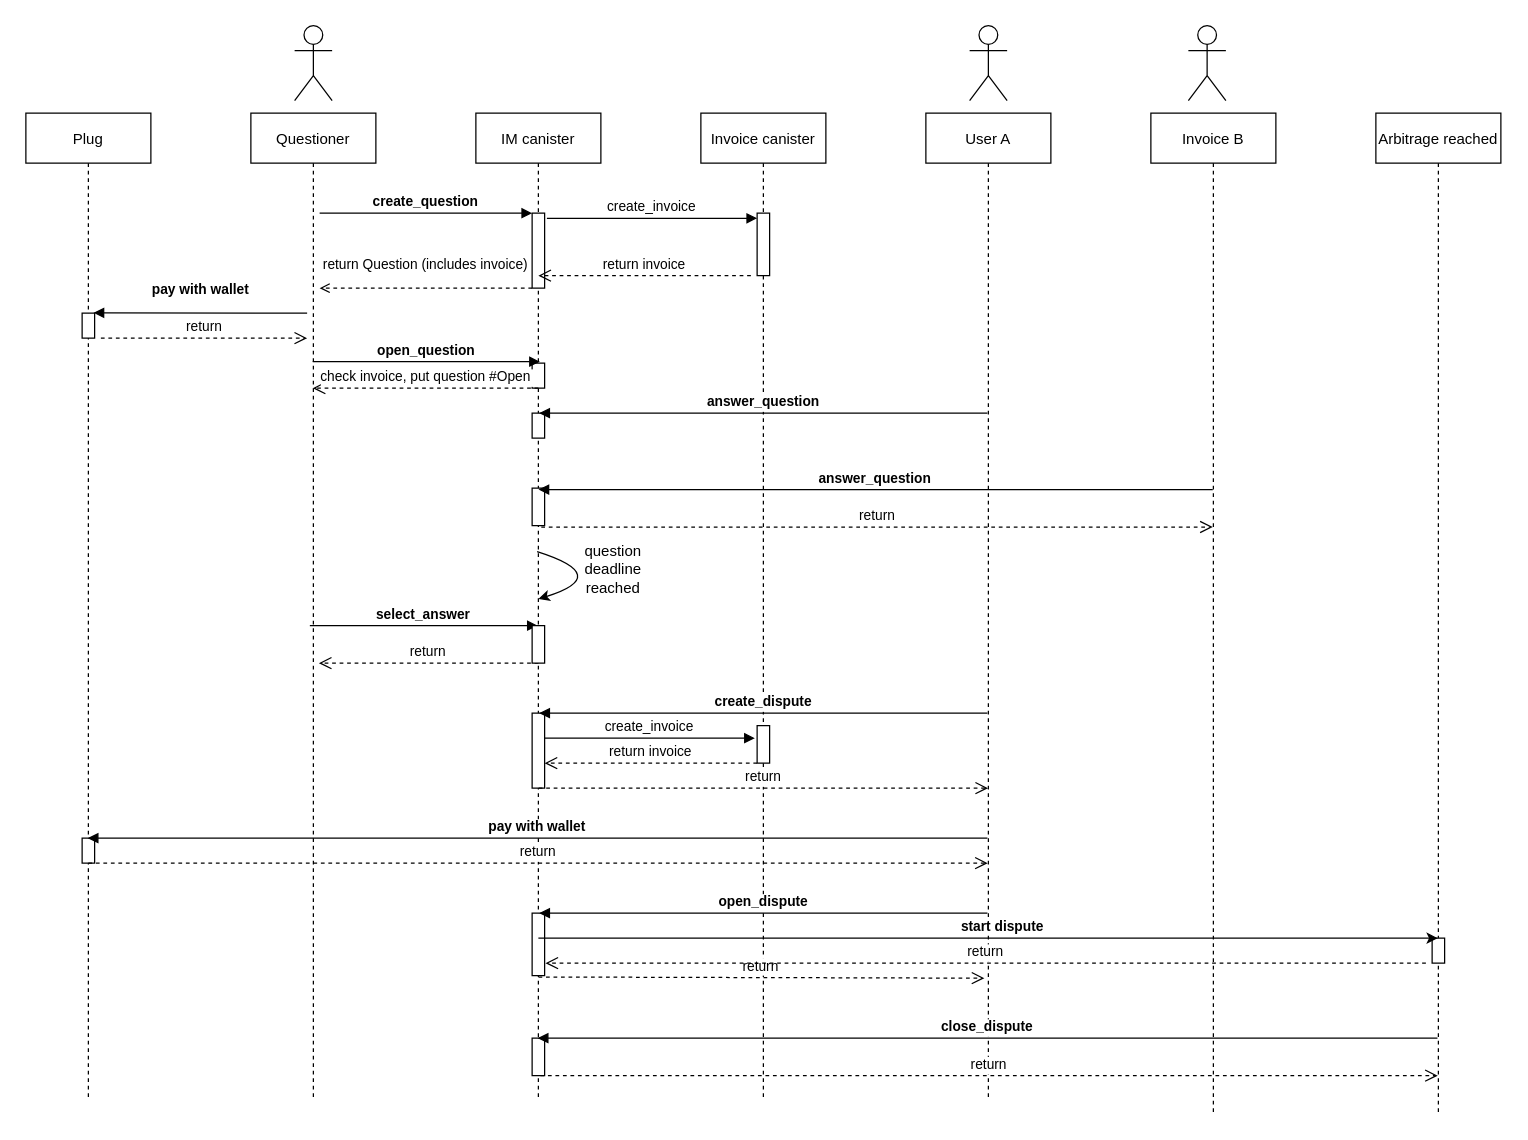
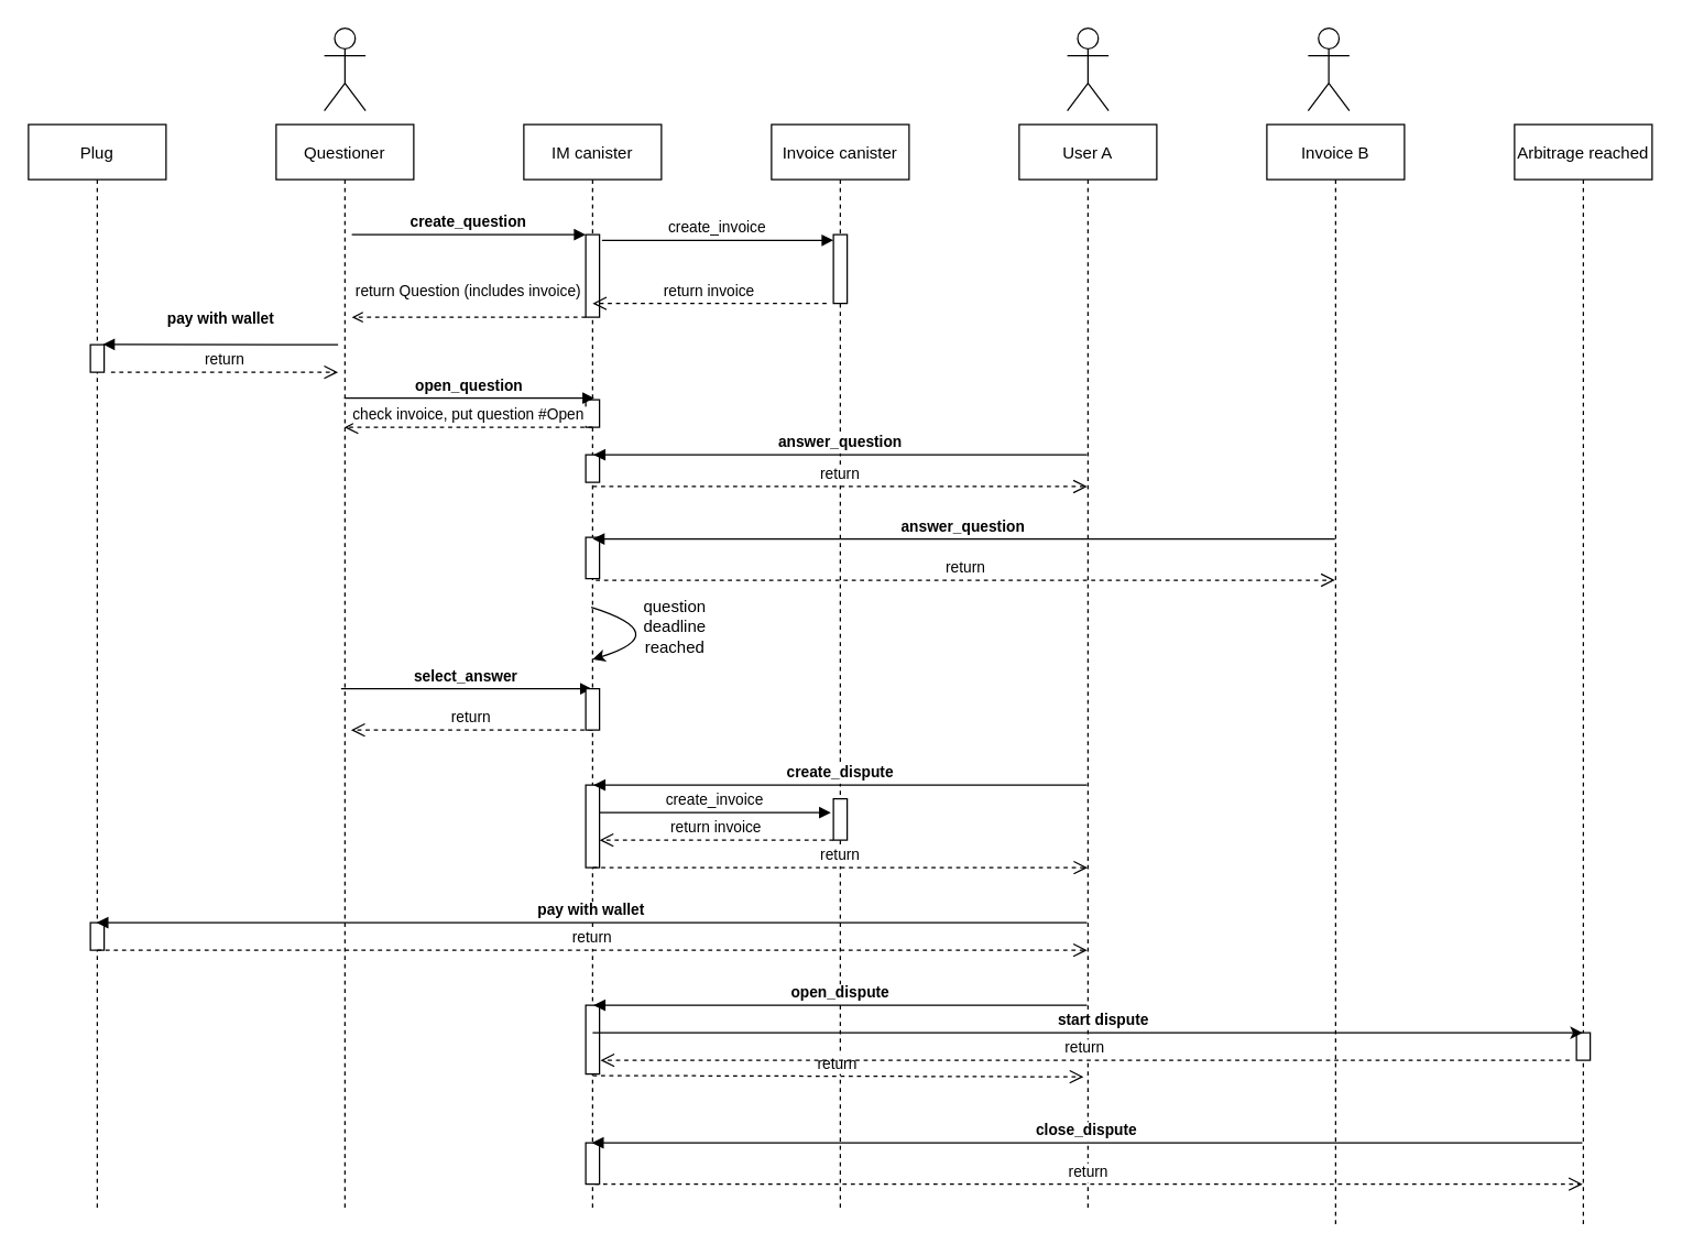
  <mxCell id="0" />
  <mxCell id="1" parent="0" />
  <mxCell id="2" value="Questioner" style="shape=umlLifeline;perimeter=lifelinePerimeter;container=1;collapsible=0;recursiveResize=0;rounded=0;shadow=0;strokeWidth=1;" parent="1" vertex="1"><mxGeometry x="200" y="90" width="100" height="790" as="geometry" /></mxCell>
  <mxCell id="3" value="return Question (includes invoice)" style="verticalAlign=bottom;endArrow=open;shadow=0;strokeWidth=1;dashed=1;endFill=0;" edge="1" parent="2"><mxGeometry x="-0.005" y="-10" relative="1" as="geometry"><mxPoint x="225" y="140" as="sourcePoint" /><mxPoint x="55" y="140" as="targetPoint" /><mxPoint as="offset" /></mxGeometry></mxCell>
  <mxCell id="4" value="return" style="verticalAlign=bottom;endArrow=open;dashed=1;endSize=8;shadow=0;strokeWidth=1;" edge="1" parent="2"><mxGeometry relative="1" as="geometry"><mxPoint x="54.389" y="440.0" as="targetPoint" /><mxPoint x="230" y="440" as="sourcePoint" /></mxGeometry></mxCell>
  <mxCell id="5" value="IM canister" style="shape=umlLifeline;perimeter=lifelinePerimeter;container=1;collapsible=0;recursiveResize=0;rounded=0;shadow=0;strokeWidth=1;" parent="1" vertex="1"><mxGeometry x="380" y="90" width="100" height="790" as="geometry" /></mxCell>
  <mxCell id="6" value="" style="points=[];perimeter=orthogonalPerimeter;rounded=0;shadow=0;strokeWidth=1;" parent="5" vertex="1"><mxGeometry x="45" y="80" width="10" height="60" as="geometry" /></mxCell>
  <mxCell id="7" value="" style="points=[];perimeter=orthogonalPerimeter;rounded=0;shadow=0;strokeWidth=1;" vertex="1" parent="5"><mxGeometry x="45" y="200" width="10" height="20" as="geometry" /></mxCell>
  <mxCell id="8" value="" style="points=[];perimeter=orthogonalPerimeter;rounded=0;shadow=0;strokeWidth=1;" vertex="1" parent="5"><mxGeometry x="45" y="240" width="10" height="20" as="geometry" /></mxCell>
  <mxCell id="9" value="" style="points=[];perimeter=orthogonalPerimeter;rounded=0;shadow=0;strokeWidth=1;" vertex="1" parent="5"><mxGeometry x="45" y="300" width="10" height="30" as="geometry" /></mxCell>
  <mxCell id="10" value="select_answer" style="verticalAlign=bottom;endArrow=block;shadow=0;strokeWidth=1;exitX=0.534;exitY=0.33;exitDx=0;exitDy=0;exitPerimeter=0;fontStyle=1" edge="1" parent="5" target="5"><mxGeometry relative="1" as="geometry"><mxPoint x="-132.82" y="410" as="sourcePoint" /><mxPoint x="45.0" y="410.88" as="targetPoint" /></mxGeometry></mxCell>
  <mxCell id="11" value="" style="points=[];perimeter=orthogonalPerimeter;rounded=0;shadow=0;strokeWidth=1;" vertex="1" parent="5"><mxGeometry x="45" y="410" width="10" height="30" as="geometry" /></mxCell>
  <mxCell id="12" value="" style="points=[];perimeter=orthogonalPerimeter;rounded=0;shadow=0;strokeWidth=1;" vertex="1" parent="5"><mxGeometry x="45" y="480" width="10" height="60" as="geometry" /></mxCell>
  <mxCell id="13" value="" style="points=[];perimeter=orthogonalPerimeter;rounded=0;shadow=0;strokeWidth=1;" vertex="1" parent="5"><mxGeometry x="45" y="640" width="10" height="50" as="geometry" /></mxCell>
  <mxCell id="14" value="" style="points=[];perimeter=orthogonalPerimeter;rounded=0;shadow=0;strokeWidth=1;" vertex="1" parent="5"><mxGeometry x="45" y="740" width="10" height="30" as="geometry" /></mxCell>
  <mxCell id="15" value="create_question" style="verticalAlign=bottom;endArrow=block;entryX=0;entryY=0;shadow=0;strokeWidth=1;fontStyle=1" parent="1" target="6" edge="1"><mxGeometry relative="1" as="geometry"><mxPoint x="255" y="170" as="sourcePoint" /></mxGeometry></mxCell>
  <mxCell id="16" value="Invoice canister" style="shape=umlLifeline;perimeter=lifelinePerimeter;container=1;collapsible=0;recursiveResize=0;rounded=0;shadow=0;strokeWidth=1;" vertex="1" parent="1"><mxGeometry x="560" y="90" width="100" height="790" as="geometry" /></mxCell>
  <mxCell id="17" value="" style="points=[];perimeter=orthogonalPerimeter;rounded=0;shadow=0;strokeWidth=1;" vertex="1" parent="16"><mxGeometry x="45" y="80" width="10" height="50" as="geometry" /></mxCell>
  <mxCell id="18" value="create_invoice" style="verticalAlign=bottom;endArrow=block;shadow=0;strokeWidth=1;exitX=1.183;exitY=0.069;exitDx=0;exitDy=0;exitPerimeter=0;" edge="1" parent="16"><mxGeometry relative="1" as="geometry"><mxPoint x="-125.0" y="500" as="sourcePoint" /><mxPoint x="43.17" y="500" as="targetPoint" /></mxGeometry></mxCell>
  <mxCell id="19" value="return invoice" style="verticalAlign=bottom;endArrow=open;dashed=1;endSize=8;exitX=0;exitY=0.95;shadow=0;strokeWidth=1;" edge="1" parent="16"><mxGeometry relative="1" as="geometry"><mxPoint x="-125" y="520.0" as="targetPoint" /><mxPoint x="45" y="520.0" as="sourcePoint" /></mxGeometry></mxCell>
  <mxCell id="20" value="" style="points=[];perimeter=orthogonalPerimeter;rounded=0;shadow=0;strokeWidth=1;" vertex="1" parent="16"><mxGeometry x="45" y="490" width="10" height="30" as="geometry" /></mxCell>
  <mxCell id="21" value="User A" style="shape=umlLifeline;perimeter=lifelinePerimeter;container=1;collapsible=0;recursiveResize=0;rounded=0;shadow=0;strokeWidth=1;" vertex="1" parent="1"><mxGeometry x="740" y="90" width="100" height="790" as="geometry" /></mxCell>
  <mxCell id="22" value="create_invoice" style="verticalAlign=bottom;endArrow=block;shadow=0;strokeWidth=1;exitX=1.183;exitY=0.069;exitDx=0;exitDy=0;exitPerimeter=0;" edge="1" parent="1" source="6" target="17"><mxGeometry relative="1" as="geometry"><mxPoint x="440" y="180" as="sourcePoint" /><mxPoint x="610" y="180" as="targetPoint" /></mxGeometry></mxCell>
  <mxCell id="23" value="return invoice" style="verticalAlign=bottom;endArrow=open;dashed=1;endSize=8;exitX=0;exitY=0.95;shadow=0;strokeWidth=1;" edge="1" parent="1"><mxGeometry relative="1" as="geometry"><mxPoint x="430" y="220" as="targetPoint" /><mxPoint x="600" y="220" as="sourcePoint" /></mxGeometry></mxCell>
  <mxCell id="24" value="Plug" style="shape=umlLifeline;perimeter=lifelinePerimeter;container=1;collapsible=0;recursiveResize=0;rounded=0;shadow=0;strokeWidth=1;" vertex="1" parent="1"><mxGeometry x="20" y="90" width="100" height="790" as="geometry" /></mxCell>
  <mxCell id="25" value="" style="points=[];perimeter=orthogonalPerimeter;rounded=0;shadow=0;strokeWidth=1;" vertex="1" parent="24"><mxGeometry x="45" y="160" width="10" height="20" as="geometry" /></mxCell>
  <mxCell id="26" value="pay with wallet" style="verticalAlign=bottom;endArrow=block;entryX=0.914;entryY=0.367;shadow=0;strokeWidth=1;entryDx=0;entryDy=0;entryPerimeter=0;fontStyle=1" edge="1" parent="24"><mxGeometry x="-0.005" y="-10" relative="1" as="geometry"><mxPoint x="225" y="160.03" as="sourcePoint" /><mxPoint x="54.14" y="159.76" as="targetPoint" /><mxPoint as="offset" /></mxGeometry></mxCell>
  <mxCell id="27" value="" style="points=[];perimeter=orthogonalPerimeter;rounded=0;shadow=0;strokeWidth=1;" vertex="1" parent="24"><mxGeometry x="45" y="580" width="10" height="20" as="geometry" /></mxCell>
  <mxCell id="28" value="return" style="verticalAlign=bottom;endArrow=open;dashed=1;endSize=8;exitX=1;exitY=0.95;shadow=0;strokeWidth=1;" edge="1" parent="1"><mxGeometry relative="1" as="geometry"><mxPoint x="245" y="270" as="targetPoint" /><mxPoint y="270" as="sourcePoint" x="80" /></mxGeometry></mxCell>
  <mxCell id="29" value="check invoice, put question #Open" style="verticalAlign=bottom;endArrow=open;dashed=1;endSize=8;exitX=0;exitY=0.95;shadow=0;strokeWidth=1;" edge="1" parent="1" target="2"><mxGeometry relative="1" as="geometry"><mxPoint x="260" y="310" as="targetPoint" /><mxPoint x="430" y="310" as="sourcePoint" /></mxGeometry></mxCell>
  <mxCell id="30" value="open_question" style="verticalAlign=bottom;endArrow=block;entryX=0.622;entryY=-0.056;shadow=0;strokeWidth=1;entryDx=0;entryDy=0;entryPerimeter=0;fontStyle=1" edge="1" parent="1" source="2" target="7"><mxGeometry relative="1" as="geometry"><mxPoint x="250" y="290" as="sourcePoint" /><mxPoint x="420" y="290" as="targetPoint" /></mxGeometry></mxCell>
  <mxCell id="31" value="" style="shape=umlActor;verticalLabelPosition=bottom;verticalAlign=top;html=1;outlineConnect=0;" vertex="1" parent="1"><mxGeometry x="235" y="20" width="30" height="60" as="geometry" /></mxCell>
  <mxCell id="32" value="" style="shape=umlActor;verticalLabelPosition=bottom;verticalAlign=top;html=1;outlineConnect=0;" vertex="1" parent="1"><mxGeometry x="775" y="20" width="30" height="60" as="geometry" /></mxCell>
+ <mxCell id="33" value="return" style="verticalAlign=bottom;endArrow=open;dashed=1;endSize=8;exitX=0.501;exitY=0.333;shadow=0;strokeWidth=1;exitDx=0;exitDy=0;exitPerimeter=0;" edge="1" parent="1" source="5" target="21"><mxGeometry relative="1" as="geometry"><mxPoint x="595" y="389.44" as="targetPoint" /><mxPoint x="430" y="389.44" as="sourcePoint" /></mxGeometry></mxCell>
  <mxCell id="34" value="Invoice B" style="shape=umlLifeline;perimeter=lifelinePerimeter;container=1;collapsible=0;recursiveResize=0;rounded=0;shadow=0;strokeWidth=1;" vertex="1" parent="1"><mxGeometry x="920" y="90" width="100" height="800" as="geometry" /></mxCell>
  <mxCell id="35" value="" style="shape=umlActor;verticalLabelPosition=bottom;verticalAlign=top;html=1;outlineConnect=0;" vertex="1" parent="1"><mxGeometry x="950" y="20" width="30" height="60" as="geometry" /></mxCell>
  <mxCell id="36" value="answer_question" style="verticalAlign=bottom;endArrow=block;shadow=0;strokeWidth=1;fontStyle=1;entryX=0.511;entryY=0.037;entryDx=0;entryDy=0;entryPerimeter=0;" edge="1" parent="1" source="34" target="9"><mxGeometry relative="1" as="geometry"><mxPoint x="789.26" y="420" as="sourcePoint" /><mxPoint x="430.749" y="420" as="targetPoint" /></mxGeometry></mxCell>
  <mxCell id="37" value="create_dispute" style="verticalAlign=bottom;endArrow=block;shadow=0;strokeWidth=1;exitX=0.479;exitY=0.428;exitDx=0;exitDy=0;exitPerimeter=0;fontStyle=1" edge="1" parent="1"><mxGeometry relative="1" as="geometry"><mxPoint x="789.26" y="570" as="sourcePoint" /><mxPoint x="430.749" y="570" as="targetPoint" /></mxGeometry></mxCell>
  <mxCell id="38" value="return" style="verticalAlign=bottom;endArrow=open;dashed=1;endSize=8;exitX=1;exitY=0.95;shadow=0;strokeWidth=1;" edge="1" parent="1"><mxGeometry relative="1" as="geometry"><mxPoint x="789.75" y="630" as="targetPoint" /><mxPoint x="430.25" y="630" as="sourcePoint" /></mxGeometry></mxCell>
  <mxCell id="39" value="open_dispute" style="verticalAlign=bottom;endArrow=block;shadow=0;strokeWidth=1;exitX=0.479;exitY=0.428;exitDx=0;exitDy=0;exitPerimeter=0;fontStyle=1" edge="1" parent="1"><mxGeometry relative="1" as="geometry"><mxPoint x="789.26" y="730" as="sourcePoint" /><mxPoint x="430.749" y="730" as="targetPoint" /></mxGeometry></mxCell>
  <mxCell id="40" value="pay with wallet" style="verticalAlign=bottom;endArrow=block;shadow=0;strokeWidth=1;exitX=0.479;exitY=0.428;exitDx=0;exitDy=0;exitPerimeter=0;fontStyle=1" edge="1" parent="1" target="24"><mxGeometry relative="1" as="geometry"><mxPoint x="789.26" y="670" as="sourcePoint" /><mxPoint x="430.749" y="670" as="targetPoint" /></mxGeometry></mxCell>
  <mxCell id="41" value="return" style="verticalAlign=bottom;endArrow=open;dashed=1;endSize=8;exitX=1;exitY=0.95;shadow=0;strokeWidth=1;" edge="1" parent="1" target="21"><mxGeometry relative="1" as="geometry"><mxPoint x="235" y="690" as="targetPoint" /><mxPoint x="70" y="690" as="sourcePoint" /></mxGeometry></mxCell>
  <mxCell id="42" value="answer_question" style="verticalAlign=bottom;endArrow=block;shadow=0;strokeWidth=1;exitX=0.479;exitY=0.428;exitDx=0;exitDy=0;exitPerimeter=0;fontStyle=1" edge="1" parent="1"><mxGeometry relative="1" as="geometry"><mxPoint x="789.26" y="330" as="sourcePoint" /><mxPoint x="430.749" y="330" as="targetPoint" /></mxGeometry></mxCell>
  <mxCell id="43" value="return" style="verticalAlign=bottom;endArrow=open;dashed=1;endSize=8;exitX=0.733;exitY=1.037;shadow=0;strokeWidth=1;exitDx=0;exitDy=0;exitPerimeter=0;" edge="1" parent="1" source="9" target="34"><mxGeometry relative="1" as="geometry"><mxPoint x="789.75" y="450" as="targetPoint" /><mxPoint x="430.25" y="450" as="sourcePoint" /></mxGeometry></mxCell>
  <mxCell id="44" value="" style="endArrow=classic;html=1;exitX=0.49;exitY=0.444;exitDx=0;exitDy=0;exitPerimeter=0;entryX=0.501;entryY=0.492;entryDx=0;entryDy=0;entryPerimeter=0;curved=1;" edge="1" parent="1" source="5" target="5"><mxGeometry width="50" height="50" relative="1" as="geometry"><mxPoint x="470" y="480" as="sourcePoint" /><mxPoint x="520" y="430" as="targetPoint" /><Array as="points"><mxPoint x="490" y="460" /></Array></mxGeometry></mxCell>
  <mxCell id="45" value="question deadline reached" style="text;html=1;strokeColor=none;fillColor=none;align=center;verticalAlign=middle;whiteSpace=wrap;rounded=0;" vertex="1" parent="1"><mxGeometry x="460" y="440" width="60" height="30" as="geometry" /></mxCell>
  <mxCell id="46" value="Arbitrage reached" style="shape=umlLifeline;perimeter=lifelinePerimeter;container=1;collapsible=0;recursiveResize=0;rounded=0;shadow=0;strokeWidth=1;" vertex="1" parent="1"><mxGeometry x="1100" y="90" width="100" height="800" as="geometry" /></mxCell>
  <mxCell id="47" value="" style="points=[];perimeter=orthogonalPerimeter;rounded=0;shadow=0;strokeWidth=1;" vertex="1" parent="46"><mxGeometry x="45" y="660" width="10" height="20" as="geometry" /></mxCell>
  <mxCell id="48" value="return" style="verticalAlign=bottom;endArrow=open;dashed=1;endSize=8;exitX=0.511;exitY=1.022;shadow=0;strokeWidth=1;exitDx=0;exitDy=0;exitPerimeter=0;entryX=0.468;entryY=0.876;entryDx=0;entryDy=0;entryPerimeter=0;" edge="1" parent="1" source="13" target="21"><mxGeometry relative="1" as="geometry"><mxPoint x="789.75" y="750" as="targetPoint" /><mxPoint x="70.25" y="750" as="sourcePoint" /></mxGeometry></mxCell>
  <mxCell id="49" value="" style="endArrow=classic;html=1;curved=1;exitX=0.5;exitY=0.4;exitDx=0;exitDy=0;exitPerimeter=0;" edge="1" parent="1" source="13" target="46"><mxGeometry width="50" height="50" relative="1" as="geometry"><mxPoint x="530" y="760" as="sourcePoint" /><mxPoint x="580" y="710" as="targetPoint" /></mxGeometry></mxCell>
  <mxCell id="50" value="start dispute" style="edgeLabel;html=1;align=center;verticalAlign=middle;resizable=0;points=[];fontStyle=1" vertex="1" connectable="0" parent="49"><mxGeometry x="0.443" y="2" relative="1" as="geometry"><mxPoint x="-149" y="-8" as="offset" /></mxGeometry></mxCell>
  <mxCell id="51" value="return" style="verticalAlign=bottom;endArrow=open;dashed=1;endSize=8;shadow=0;strokeWidth=1;entryX=1.067;entryY=0.8;entryDx=0;entryDy=0;entryPerimeter=0;" edge="1" parent="1" target="13"><mxGeometry relative="1" as="geometry"><mxPoint x="1506.69" y="760.94" as="targetPoint" /><mxPoint x="1140" y="770" as="sourcePoint" /></mxGeometry></mxCell>
  <mxCell id="52" value="close_dispute" style="verticalAlign=bottom;endArrow=block;shadow=0;strokeWidth=1;exitX=0.479;exitY=0.428;exitDx=0;exitDy=0;exitPerimeter=0;fontStyle=1" edge="1" parent="1" target="5"><mxGeometry relative="1" as="geometry"><mxPoint x="1149.26" y="830" as="sourcePoint" /><mxPoint x="790.749" y="830" as="targetPoint" /></mxGeometry></mxCell>
  <mxCell id="53" value="return" style="verticalAlign=bottom;endArrow=open;dashed=1;endSize=8;exitX=0.511;exitY=1.022;shadow=0;strokeWidth=1;exitDx=0;exitDy=0;exitPerimeter=0;" edge="1" parent="1" target="46"><mxGeometry relative="1" as="geometry"><mxPoint x="788.34" y="860.94" as="targetPoint" /><mxPoint x="431.65" y="860" as="sourcePoint" /></mxGeometry></mxCell>
